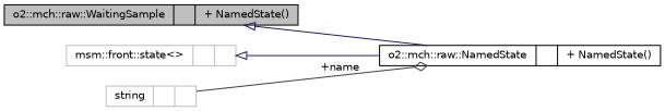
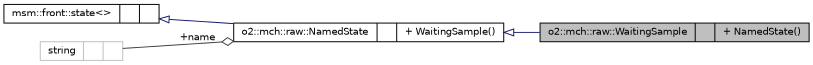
  digraph {
    rankdir=LR
    node [color=black fontname=Helvetica fontsize=10 shape=record]
    edge [arrowtail=onormal color=midnightblue dir=back fontname=Helvetica fontsize=10 labelfontname=Helvetica labelfontsize=10 style=solid]
    n1 [fillcolor=grey75 fontcolor=black height=0.2 label="{o2::mch::raw::WaitingSample\n||+ NamedState()\l}" style=filled width=0.4]
-   n2 [height=0.2 label="{o2::mch::raw::NamedState\n||+ NamedState()\l}" width=0.4]
-   n3 [color=grey75 height=0.2 label="{msm::front::state\<\>\n||}" width=0.4]
+   n2 [height=0.2 label="{o2::mch::raw::NamedState\n||+ WaitingSample()\l}" width=0.4]
+   n3 [height=0.2 label="{msm::front::state\<\>\n||}" width=0.4]
    n4 [color=grey75 height=0.2 label="{string\n||}" width=0.4]
-   n1 -> n2
+   n2 -> n1
    n3 -> n2
    n4 -> n2 [arrowhead=odiamond color=grey25 label=" +name" arrowtail="" dir=""]
  }
